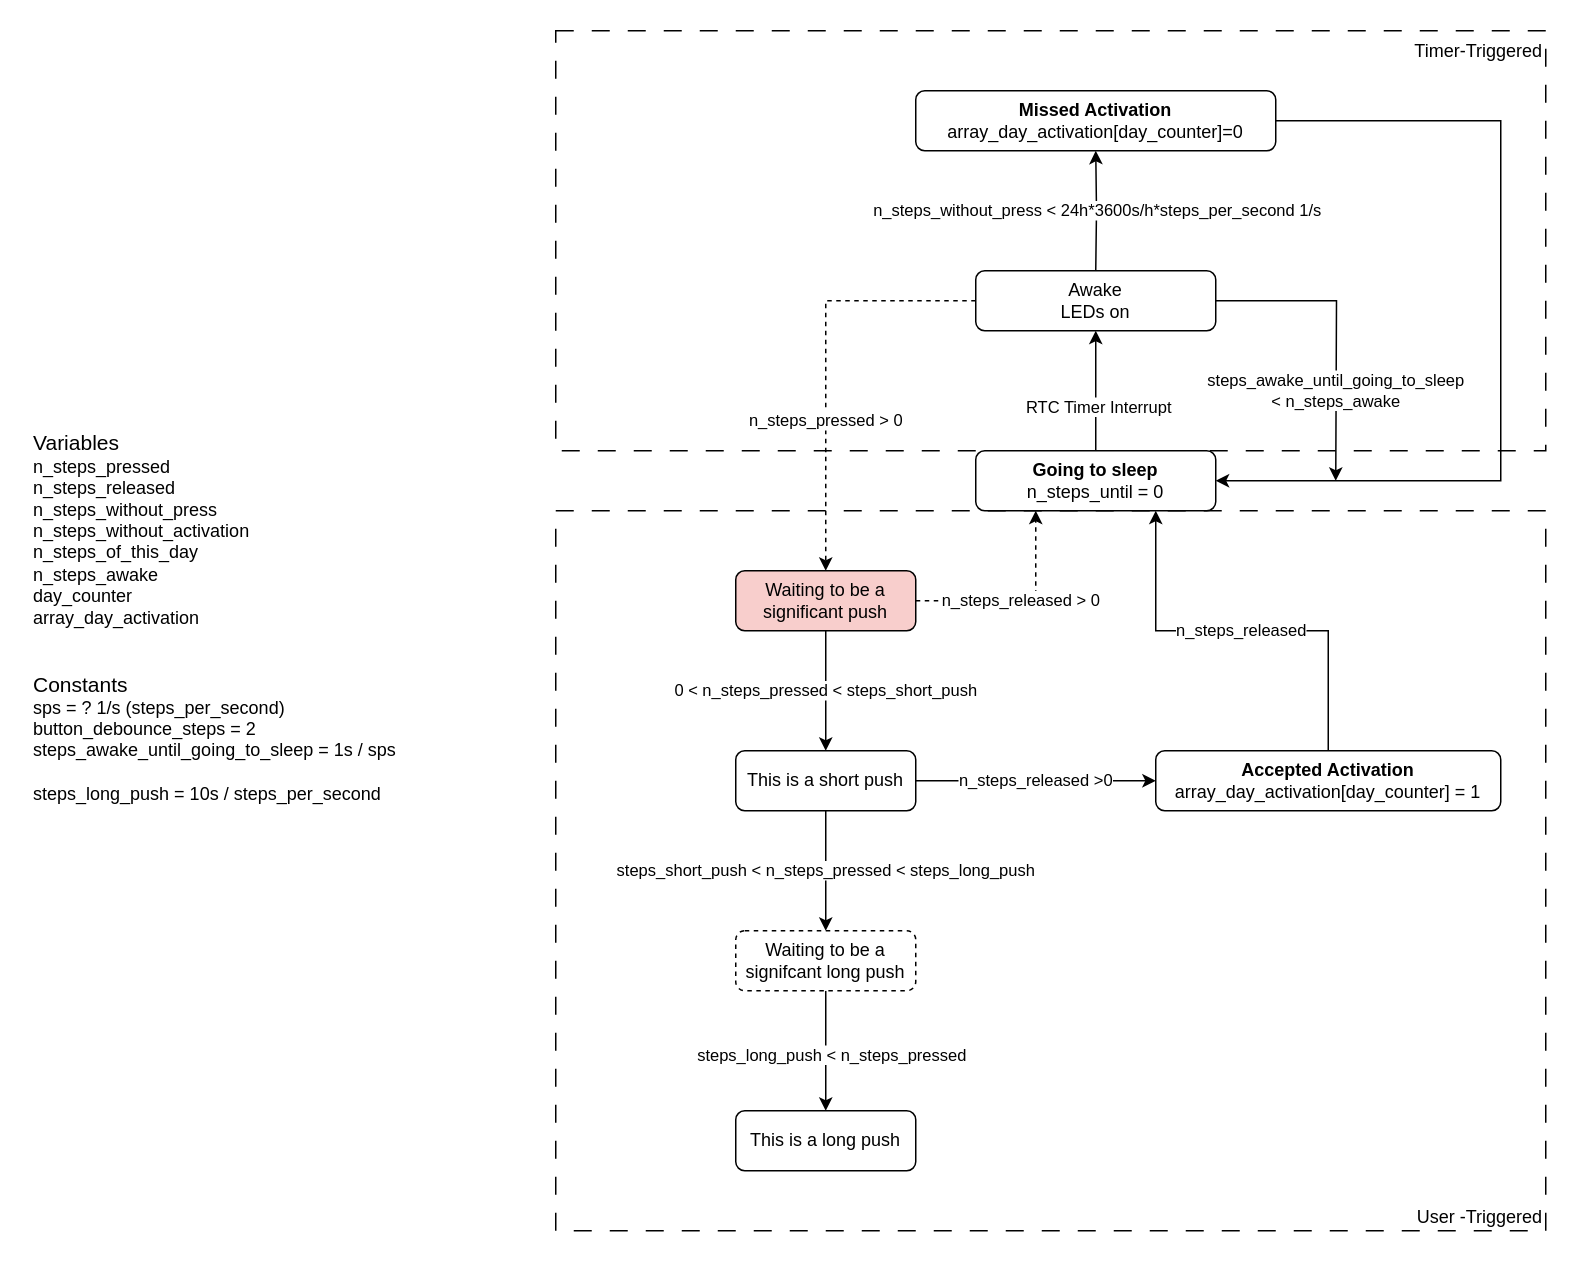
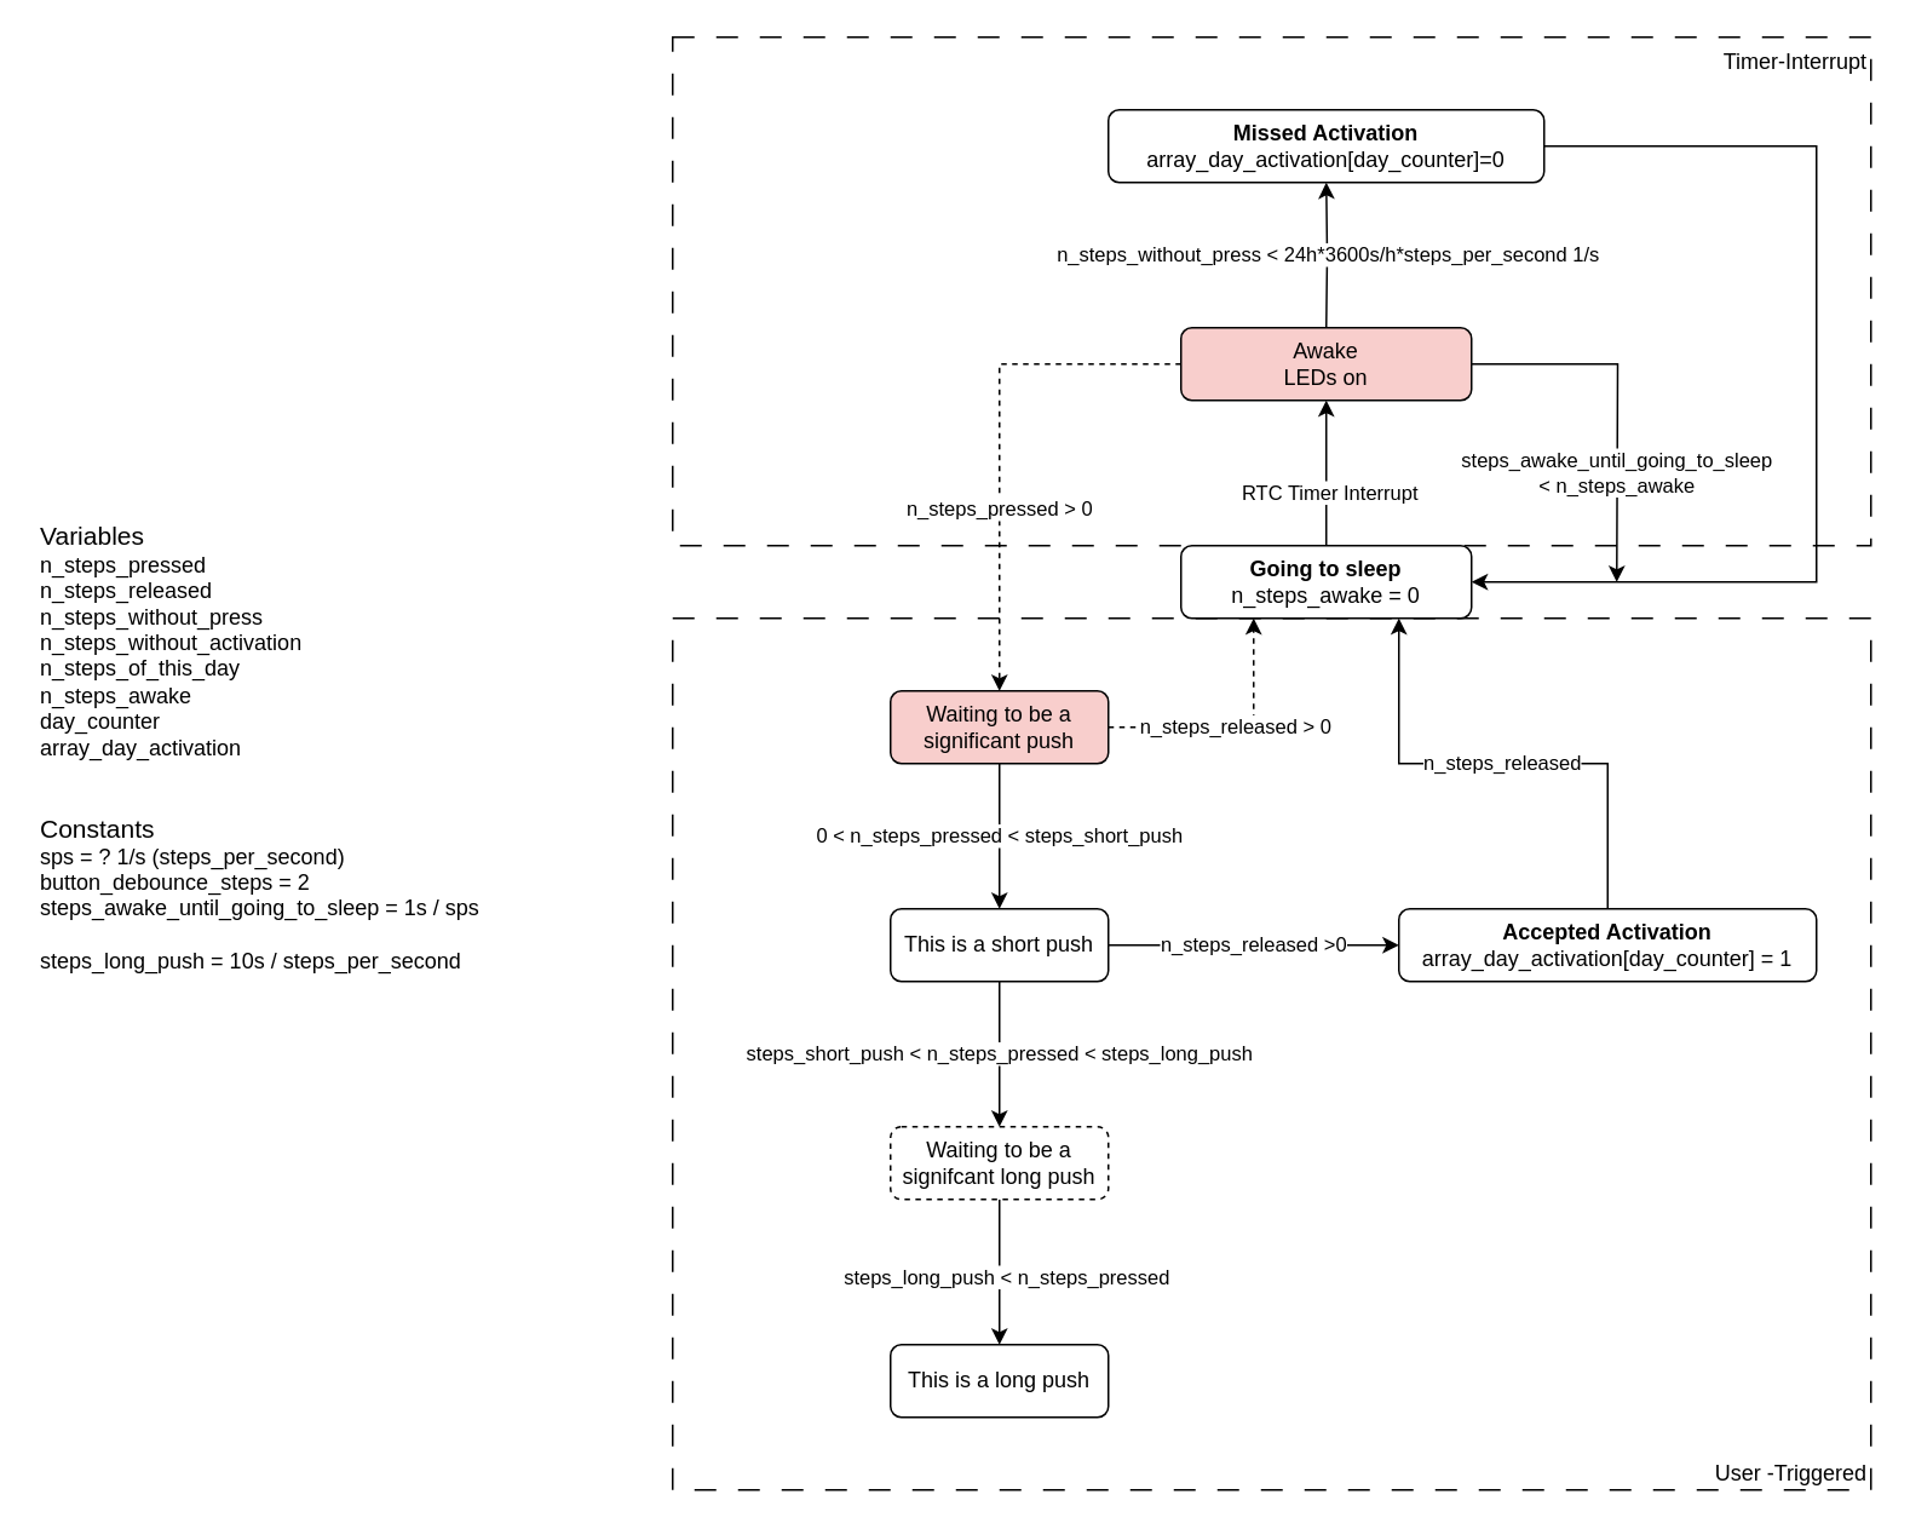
  <mxCell id="0" />
  <mxCell id="1" parent="0" />
- <mxCell id="2" value="Timer-Triggered" style="rounded=0;whiteSpace=wrap;html=1;fillColor=none;dashed=1;dashPattern=12 12;align=right;verticalAlign=top;" parent="1" vertex="1"><mxGeometry x="370" y="20" width="660" height="280" as="geometry" /></mxCell>
+ <mxCell id="2" value="Timer-Interrupt" style="rounded=0;whiteSpace=wrap;html=1;fillColor=none;dashed=1;dashPattern=12 12;align=right;verticalAlign=top;" parent="1" vertex="1"><mxGeometry x="370" y="20" width="660" height="280" as="geometry" /></mxCell>
  <mxCell id="3" value="0 &amp;lt; n_steps_pressed &amp;lt; steps_short_push" style="edgeStyle=orthogonalEdgeStyle;rounded=0;orthogonalLoop=1;jettySize=auto;html=1;" parent="1" source="5" target="8" edge="1"><mxGeometry relative="1" as="geometry" /></mxCell>
  <mxCell id="4" value="n_steps_released &amp;gt; 0" style="edgeStyle=orthogonalEdgeStyle;rounded=0;orthogonalLoop=1;jettySize=auto;html=1;exitX=1;exitY=0.5;exitDx=0;exitDy=0;entryX=0.25;entryY=1;entryDx=0;entryDy=0;dashed=1;" parent="1" source="5" target="21" edge="1"><mxGeometry relative="1" as="geometry" /></mxCell>
  <mxCell id="5" value="Waiting to be a significant push" style="rounded=1;whiteSpace=wrap;html=1;fontSize=12;glass=0;strokeWidth=1;shadow=0;fillColor=#f8cecc;" parent="1" vertex="1"><mxGeometry x="490" y="380" width="120" height="40" as="geometry" /></mxCell>
  <mxCell id="6" value="steps_short_push &amp;lt; n_steps_pressed &amp;lt; steps_long_push" style="edgeStyle=orthogonalEdgeStyle;rounded=0;orthogonalLoop=1;jettySize=auto;html=1;" parent="1" source="8" target="12" edge="1"><mxGeometry relative="1" as="geometry" /></mxCell>
  <mxCell id="7" value="n_steps_released &amp;gt;0" style="edgeStyle=orthogonalEdgeStyle;rounded=0;orthogonalLoop=1;jettySize=auto;html=1;exitX=1;exitY=0.5;exitDx=0;exitDy=0;entryX=0;entryY=0.5;entryDx=0;entryDy=0;" parent="1" source="8" target="16" edge="1"><mxGeometry relative="1" as="geometry" /></mxCell>
  <mxCell id="8" value="This is a short push" style="rounded=1;whiteSpace=wrap;html=1;fontSize=12;glass=0;strokeWidth=1;shadow=0;" parent="1" vertex="1"><mxGeometry x="490" y="500" width="120" height="40" as="geometry" /></mxCell>
  <mxCell id="9" value="n_steps_pressed &amp;gt; 0" style="edgeStyle=orthogonalEdgeStyle;rounded=0;orthogonalLoop=1;jettySize=auto;html=1;exitX=0;exitY=0.5;exitDx=0;exitDy=0;entryX=0.5;entryY=0;entryDx=0;entryDy=0;dashed=1;" parent="1" source="25" target="5" edge="1"><mxGeometry x="0.286" relative="1" as="geometry"><mxPoint as="offset" /></mxGeometry></mxCell>
  <mxCell id="10" value="" style="edgeStyle=orthogonalEdgeStyle;rounded=0;orthogonalLoop=1;jettySize=auto;html=1;" parent="1" source="12" target="13" edge="1"><mxGeometry relative="1" as="geometry" /></mxCell>
  <mxCell id="11" value="steps_long_push &amp;lt; n_steps_pressed " style="edgeLabel;html=1;align=center;verticalAlign=middle;resizable=0;points=[];" parent="10" vertex="1" connectable="0"><mxGeometry x="0.045" y="3" relative="1" as="geometry"><mxPoint as="offset" /></mxGeometry></mxCell>
  <mxCell id="12" value="Waiting to be a signifcant long push" style="rounded=1;whiteSpace=wrap;html=1;fontSize=12;glass=0;strokeWidth=1;shadow=0;dashed=1;" parent="1" vertex="1"><mxGeometry x="490" y="620" width="120" height="40" as="geometry" /></mxCell>
  <mxCell id="13" value="This is a long push" style="rounded=1;whiteSpace=wrap;html=1;fontSize=12;glass=0;strokeWidth=1;shadow=0;" parent="1" vertex="1"><mxGeometry x="490" y="740" width="120" height="40" as="geometry" /></mxCell>
  <mxCell id="14" value="&lt;div&gt;&lt;font style=&quot;font-size: 14px;&quot;&gt;Variables&lt;br&gt;&lt;/font&gt;&lt;/div&gt;&lt;div&gt;n_steps_pressed&lt;/div&gt;&lt;div&gt;n_steps_released&lt;/div&gt;&lt;div&gt;n_steps_without_press&lt;/div&gt;&lt;div&gt;n_steps_without_activation&lt;/div&gt;&lt;div&gt;n_steps_of_this_day&lt;/div&gt;&lt;div&gt;n_steps_awake&lt;br&gt;&lt;/div&gt;&lt;div&gt;day_counter &lt;br&gt;&lt;/div&gt;&lt;div&gt;array_day_activation&lt;br&gt;&lt;/div&gt;&lt;div&gt;&lt;br&gt;&lt;/div&gt;&lt;div&gt;&lt;br&gt;&lt;/div&gt;&lt;div&gt;&lt;font style=&quot;font-size: 14px;&quot;&gt;Constants&lt;/font&gt;&lt;/div&gt;&lt;div&gt;sps = ? 1/s (steps_per_second)&lt;br&gt;&lt;/div&gt;&lt;div&gt;button_debounce_steps = 2&lt;br&gt;&lt;/div&gt;&lt;div&gt;steps_awake_until_going_to_sleep = 1s / sps&lt;br&gt;&lt;/div&gt;&lt;div&gt;&lt;br&gt;&lt;/div&gt;&lt;div&gt;steps_long_push = 10s / steps_per_second&lt;b&gt;&lt;br&gt;&lt;/b&gt;&lt;/div&gt;" style="text;html=1;align=left;verticalAlign=top;whiteSpace=wrap;rounded=0;" parent="1" vertex="1"><mxGeometry x="20" y="280" width="290" height="280" as="geometry" /></mxCell>
  <mxCell id="15" value="n_steps_released" style="edgeStyle=orthogonalEdgeStyle;rounded=0;orthogonalLoop=1;jettySize=auto;html=1;exitX=0.5;exitY=0;exitDx=0;exitDy=0;entryX=0.75;entryY=1;entryDx=0;entryDy=0;" parent="1" source="16" target="21" edge="1"><mxGeometry relative="1" as="geometry" /></mxCell>
  <mxCell id="16" value="&lt;div&gt;&lt;b&gt;Accepted Activation&lt;/b&gt;&lt;/div&gt;&lt;div&gt;array_day_activation[day_counter] = 1&lt;br&gt;&lt;/div&gt;" style="rounded=1;whiteSpace=wrap;html=1;fontSize=12;glass=0;strokeWidth=1;shadow=0;" parent="1" vertex="1"><mxGeometry x="770" y="500" width="230" height="40" as="geometry" /></mxCell>
  <mxCell id="17" value="&lt;div&gt;User -Triggered&lt;br&gt;&lt;/div&gt;" style="rounded=0;whiteSpace=wrap;html=1;fillColor=none;dashed=1;dashPattern=12 12;align=right;verticalAlign=bottom;" parent="1" vertex="1"><mxGeometry x="370" y="340" width="660" height="480" as="geometry" /></mxCell>
  <mxCell id="18" value="n_steps_without_press &amp;lt; 24h*3600s/h*steps_per_second 1/s" style="edgeStyle=orthogonalEdgeStyle;rounded=0;orthogonalLoop=1;jettySize=auto;html=1;" parent="1" target="23" edge="1"><mxGeometry relative="1" as="geometry"><mxPoint x="730" y="180" as="sourcePoint" /></mxGeometry></mxCell>
  <mxCell id="19" value="" style="edgeStyle=orthogonalEdgeStyle;rounded=0;orthogonalLoop=1;jettySize=auto;html=1;" parent="1" source="21" target="25" edge="1"><mxGeometry relative="1" as="geometry" /></mxCell>
  <mxCell id="20" value="RTC Timer Interrupt " style="edgeLabel;html=1;align=center;verticalAlign=middle;resizable=0;points=[];" parent="19" vertex="1" connectable="0"><mxGeometry x="-0.25" y="-1" relative="1" as="geometry"><mxPoint as="offset" /></mxGeometry></mxCell>
- <mxCell id="21" value="&lt;div&gt;&lt;b&gt;Going to sleep&lt;/b&gt;&lt;/div&gt;&lt;div&gt;n_steps_until = 0&lt;br&gt;&lt;/div&gt;" style="rounded=1;whiteSpace=wrap;html=1;fontSize=12;glass=0;strokeWidth=1;shadow=0;" parent="1" vertex="1"><mxGeometry x="650" y="300" width="160" height="40" as="geometry" /></mxCell>
+ <mxCell id="21" value="&lt;div&gt;&lt;b&gt;Going to sleep&lt;/b&gt;&lt;/div&gt;&lt;div&gt;n_steps_awake = 0&lt;br&gt;&lt;/div&gt;" style="rounded=1;whiteSpace=wrap;html=1;fontSize=12;glass=0;strokeWidth=1;shadow=0;" parent="1" vertex="1"><mxGeometry x="650" y="300" width="160" height="40" as="geometry" /></mxCell>
  <mxCell id="22" style="edgeStyle=orthogonalEdgeStyle;rounded=0;orthogonalLoop=1;jettySize=auto;html=1;exitX=1;exitY=0.5;exitDx=0;exitDy=0;entryX=1;entryY=0.5;entryDx=0;entryDy=0;" parent="1" source="23" target="21" edge="1"><mxGeometry relative="1" as="geometry"><Array as="points"><mxPoint x="1000" y="80" /><mxPoint x="1000" y="320" /></Array></mxGeometry></mxCell>
  <mxCell id="23" value="&lt;div&gt;&lt;b&gt;Missed Activation&lt;/b&gt;&lt;/div&gt;&lt;div&gt;array_day_activation[day_counter]=0&lt;/div&gt;" style="rounded=1;whiteSpace=wrap;html=1;fontSize=12;glass=0;strokeWidth=1;shadow=0;" parent="1" vertex="1"><mxGeometry x="610" width="240" height="40" as="geometry" y="60" /></mxCell>
  <mxCell id="24" value="&lt;div&gt;steps_awake_until_going_to_sleep&lt;/div&gt;&lt;div&gt;&amp;lt; n_steps_awake &lt;/div&gt;" style="edgeStyle=orthogonalEdgeStyle;rounded=0;orthogonalLoop=1;jettySize=auto;html=1;exitX=1;exitY=0.5;exitDx=0;exitDy=0;" parent="1" source="25" edge="1"><mxGeometry x="0.402" relative="1" as="geometry"><mxPoint x="890" y="320" as="targetPoint" /><mxPoint as="offset" /></mxGeometry></mxCell>
- <mxCell id="25" value="&lt;div&gt;Awake &lt;/div&gt;LEDs on " style="rounded=1;whiteSpace=wrap;html=1;fontSize=12;glass=0;strokeWidth=1;shadow=0;" parent="1" vertex="1"><mxGeometry x="650" y="180" width="160" height="40" as="geometry" /></mxCell>
+ <mxCell id="25" value="&lt;div&gt;Awake &lt;/div&gt;LEDs on " style="rounded=1;whiteSpace=wrap;html=1;fontSize=12;glass=0;strokeWidth=1;shadow=0;fillColor=#f8cecc;" parent="1" vertex="1"><mxGeometry x="650" y="180" width="160" height="40" as="geometry" /></mxCell>
